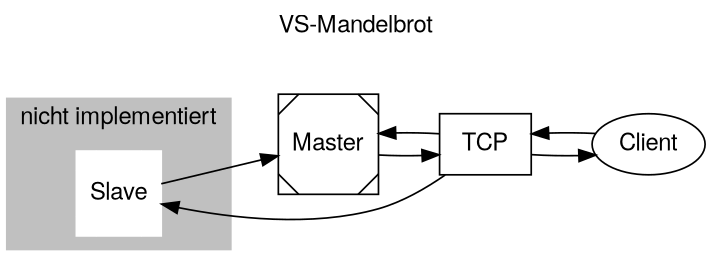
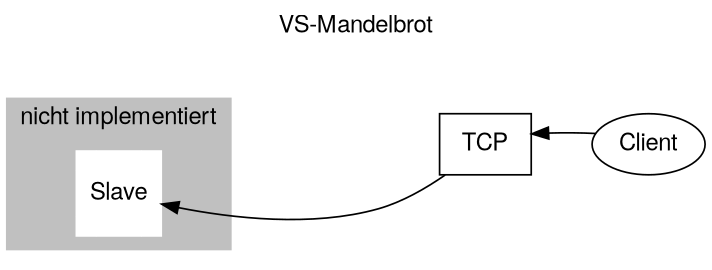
  digraph {
    fontname="Helvetica,Arial,sans-serif"
    label="VS-Mandelbrot"
    labeljust=c
    labelloc=t
    rankdir=LR
    splines=spline
    node [fontname="Helvetica,Arial,sans-serif" shape=Msquare]
    edge [fontname="Helvetica,Arial,sans-serif"]
    Slave [color=white style=filled]
-   Master
    TCP [shape=box]
    Client [shape=""]
    subgraph cluster_1 {
      color=grey
      label="nicht implementiert"
      style=filled
      Slave
    }
-   Slave -> Master
-   Master -> TCP
    TCP -> Slave
-   TCP -> Master
-   TCP -> Client
    Client -> TCP
  }
